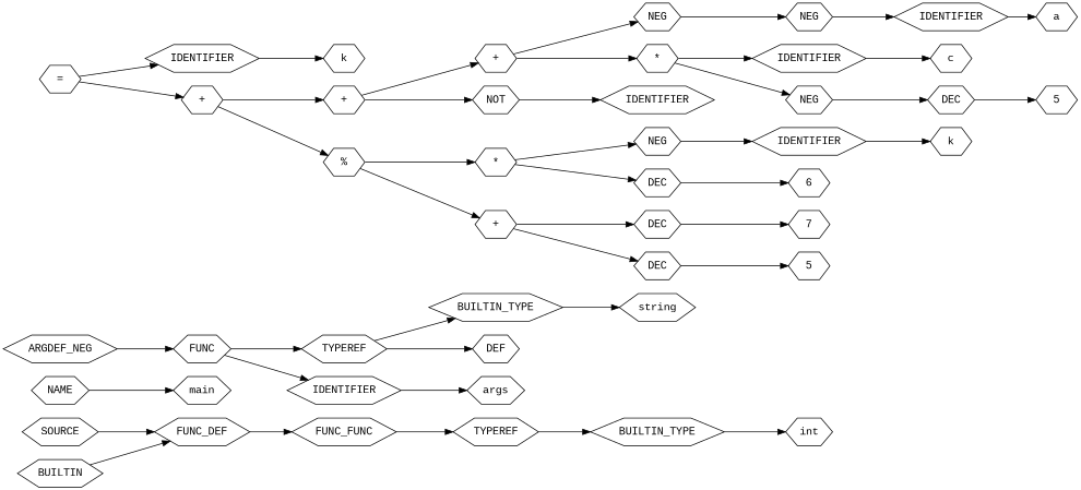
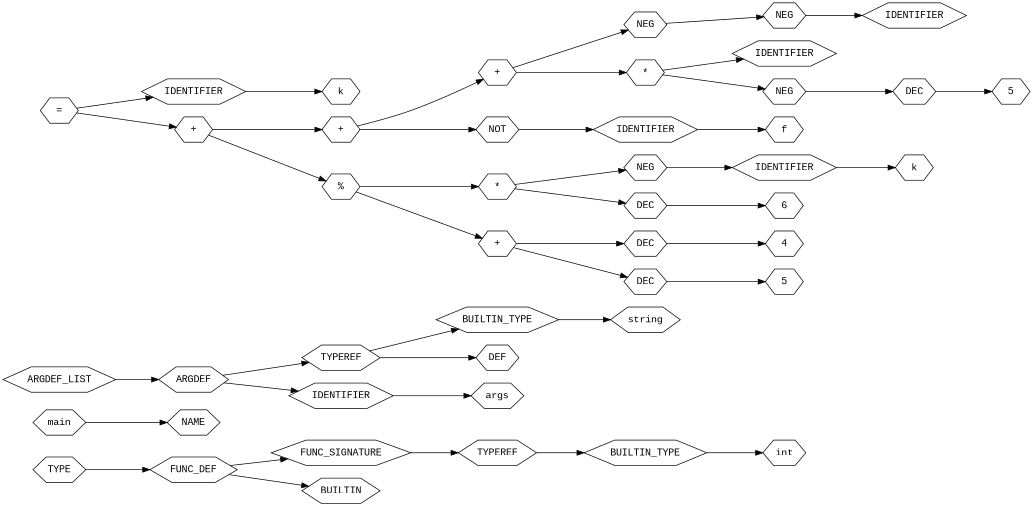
  digraph {
    fontname="Liberation Mono"
    rankdir=LR
    node [fontname="Liberation Mono" shape=hexagon]
    edge [fontname="Liberation Mono"]
-   n1 [label=SOURCE]
+   n1 [label=TYPE]
    n2 [label=FUNC_DEF]
-   n3 [label=FUNC_FUNC]
+   n3 [label=FUNC_SIGNATURE]
    n4 [label=BUILTIN]
    n5 [label=TYPEREF]
    n6 [label=BUILTIN_TYPE]
    n7 [label=NAME]
    n8 [label=main]
-   n9 [label=ARGDEF_NEG]
-   n10 [label=FUNC]
+   n9 [label=ARGDEF_LIST]
+   n10 [label=ARGDEF]
    n11 [label=int]
    n12 [label=TYPEREF]
    n13 [label=IDENTIFIER]
    n14 [label=BUILTIN_TYPE]
    n15 [label=DEF]
    n16 [label=args]
    n17 [label=string]
    n18 [label="="]
    n19 [label=IDENTIFIER]
    n20 [label="+"]
    n21 [label=k]
    n22 [label="+"]
    n23 [label="%"]
    n24 [label="+"]
    n25 [label=NOT]
    n26 [label="*"]
    n27 [label="+"]
    n28 [label=NEG]
    n29 [label="*"]
    n30 [label=IDENTIFIER]
    n31 [label=NEG]
    n32 [label=IDENTIFIER]
    n33 [label=NEG]
    n34 [label=IDENTIFIER]
-   n35 [label=a]
-   n36 [label=c]
    n37 [label=DEC]
    n38 [label=5]
+   n39 [label=f]
    n40 [label=NEG]
    n41 [label=DEC]
    n42 [label=DEC]
    n43 [label=DEC]
    n44 [label=IDENTIFIER]
    n45 [label=6]
    n46 [label=k]
-   n47 [label=7]
+   n47 [label=4]
    n48 [label=5]
    n1 -> n2
    n2 -> n3
-   n4 -> n2
+   n2 -> n4
    n3 -> n5
    n5 -> n6
    n6 -> n11
-   n7 -> n8
+   n8 -> n7
    n9 -> n10
    n10 -> n12
    n10 -> n13
    n12 -> n14
    n12 -> n15
    n13 -> n16
    n14 -> n17
    n18 -> n19
    n18 -> n20
    n19 -> n21
    n20 -> n22
    n20 -> n23
    n22 -> n24
    n22 -> n25
    n23 -> n26
    n23 -> n27
    n24 -> n28
    n24 -> n29
    n25 -> n30
    n26 -> n40
    n26 -> n41
    n27 -> n42
    n27 -> n43
    n28 -> n31
    n29 -> n32
    n29 -> n33
+   n30 -> n39
    n31 -> n34
-   n32 -> n36
    n33 -> n37
-   n34 -> n35
    n37 -> n38
    n40 -> n44
    n41 -> n45
    n42 -> n47
    n43 -> n48
    n44 -> n46
  }
